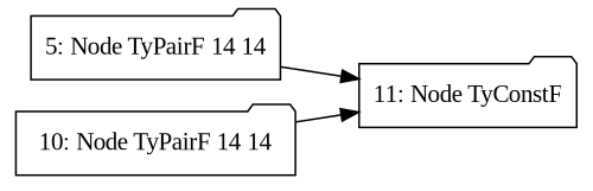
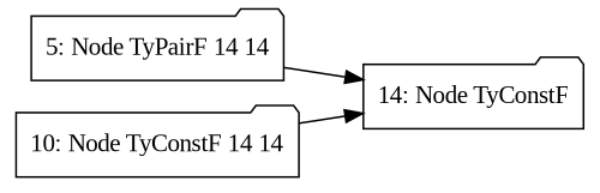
  digraph {
    fontname="Liberation Serif"
    rankdir=LR
    node [fontname="Liberation Serif" shape=folder]
    edge [fontname="Liberation Serif" style=solid]
    n1 [label="5: Node TyPairF 14 14"]
-   n2 [label="11: Node TyConstF"]
-   n3 [label="10: Node TyPairF 14 14"]
+   n2 [label="14: Node TyConstF"]
+   n3 [label="10: Node TyConstF 14 14"]
    n1 -> n2
    n3 -> n2
  }
